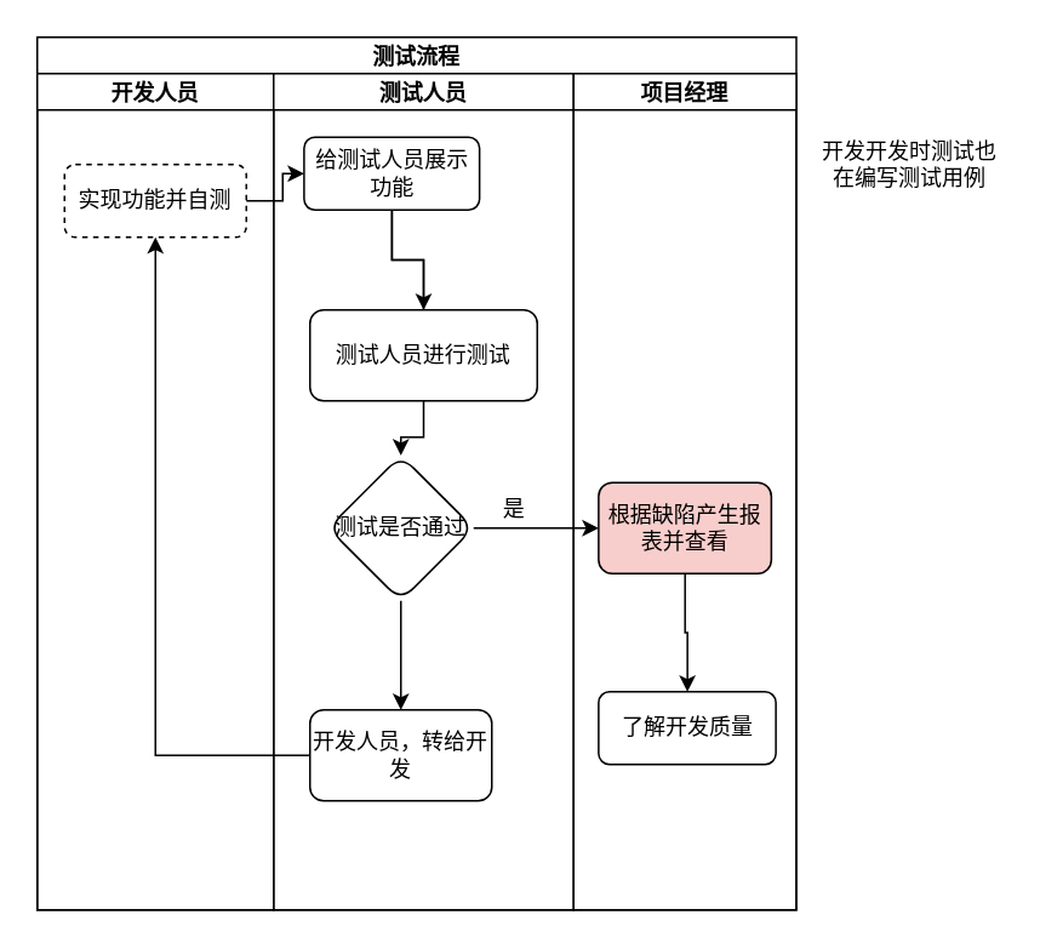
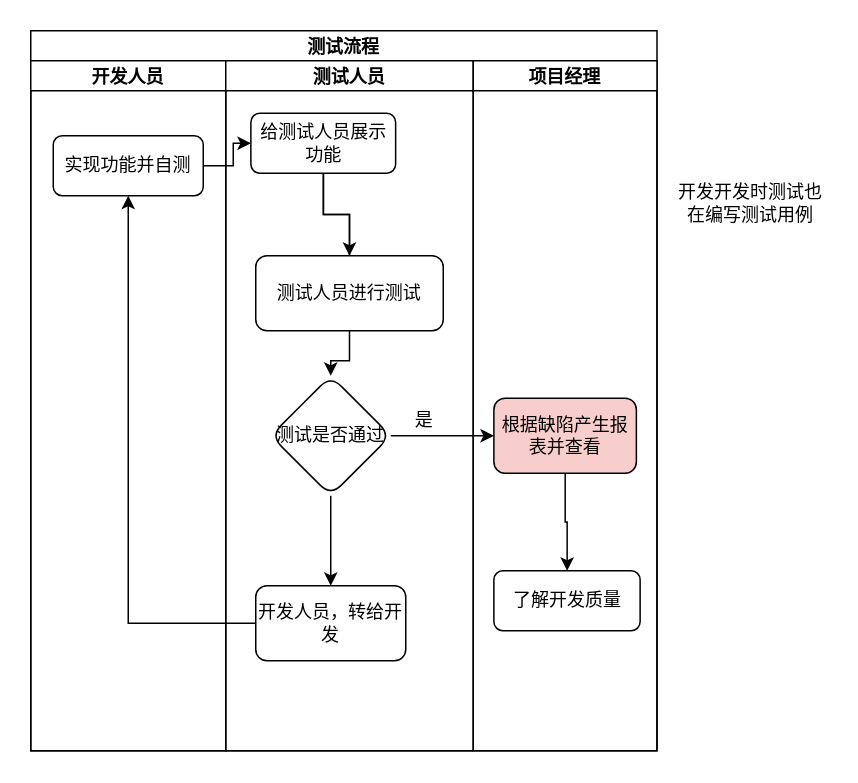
  <mxCell id="0" />
  <mxCell id="1" parent="0" />
  <mxCell id="2" value="测试流程" style="swimlane;childLayout=stackLayout;resizeParent=1;resizeParentMax=0;startSize=20;" parent="1" vertex="1"><mxGeometry x="20" y="20" width="417.5" height="480" as="geometry" /></mxCell>
  <mxCell id="3" value="开发人员" style="swimlane;startSize=20;" parent="2" vertex="1"><mxGeometry y="20" width="130" height="460" as="geometry" /></mxCell>
- <mxCell id="4" value="实现功能并自测" style="rounded=1;whiteSpace=wrap;html=1;dashed=1;" parent="3" vertex="1"><mxGeometry x="15" y="50" width="100" height="40" as="geometry" /></mxCell>
+ <mxCell id="4" value="实现功能并自测" style="rounded=1;whiteSpace=wrap;html=1;" parent="3" vertex="1"><mxGeometry x="15" y="50" width="100" height="40" as="geometry" /></mxCell>
  <mxCell id="5" value="测试人员" style="swimlane;startSize=20;" parent="2" vertex="1"><mxGeometry x="130" y="20" width="165" height="460" as="geometry" /></mxCell>
  <mxCell id="6" value="给测试人员展示功能" style="rounded=1;whiteSpace=wrap;html=1;" parent="5" vertex="1"><mxGeometry x="16.75" y="35" width="96.5" height="40" as="geometry" /></mxCell>
  <mxCell id="7" value="开发人员，转给开发" style="whiteSpace=wrap;html=1;rounded=1;" vertex="1" parent="5"><mxGeometry x="20" y="350" width="100" height="50" as="geometry" /></mxCell>
  <mxCell id="8" value="否" style="text;html=1;strokeColor=none;fillColor=none;align=center;verticalAlign=middle;whiteSpace=wrap;rounded=0;" vertex="1" parent="5"><mxGeometry x="70" y="230" width="40" height="20" as="geometry" /></mxCell>
  <mxCell id="9" value="是" style="text;html=1;strokeColor=none;fillColor=none;align=center;verticalAlign=middle;whiteSpace=wrap;rounded=0;" vertex="1" parent="5"><mxGeometry x="110" y="230" width="45" height="20" as="geometry" /></mxCell>
  <mxCell id="10" value="测试是否通过" style="rhombus;whiteSpace=wrap;html=1;rounded=1;" vertex="1" parent="5"><mxGeometry x="30" y="210" width="80" height="80" as="geometry" /></mxCell>
  <mxCell id="11" value="" style="edgeStyle=orthogonalEdgeStyle;rounded=0;orthogonalLoop=1;jettySize=auto;html=1;" edge="1" parent="5" source="10" target="7"><mxGeometry relative="1" as="geometry" /></mxCell>
  <mxCell id="12" value="测试人员进行测试" style="whiteSpace=wrap;html=1;rounded=1;" vertex="1" parent="5"><mxGeometry x="20" y="130" width="125" height="50" as="geometry" /></mxCell>
  <mxCell id="13" value="" style="edgeStyle=orthogonalEdgeStyle;rounded=0;orthogonalLoop=1;jettySize=auto;html=1;" edge="1" parent="5" source="6" target="12"><mxGeometry relative="1" as="geometry" /></mxCell>
  <mxCell id="14" value="" style="edgeStyle=orthogonalEdgeStyle;rounded=0;orthogonalLoop=1;jettySize=auto;html=1;endArrow=none;" edge="1" parent="5" source="6" target="12"><mxGeometry relative="1" as="geometry"><mxPoint x="70.1" y="90" as="sourcePoint" /><mxPoint x="70" y="150" as="targetPoint" /></mxGeometry></mxCell>
  <mxCell id="15" value="" style="edgeStyle=orthogonalEdgeStyle;rounded=0;orthogonalLoop=1;jettySize=auto;html=1;startArrow=none;" edge="1" parent="5" source="12" target="10"><mxGeometry relative="1" as="geometry" /></mxCell>
  <mxCell id="16" value="" style="edgeStyle=orthogonalEdgeStyle;rounded=0;orthogonalLoop=1;jettySize=auto;html=1;" edge="1" parent="2" source="4" target="6"><mxGeometry relative="1" as="geometry" /></mxCell>
  <mxCell id="17" style="edgeStyle=orthogonalEdgeStyle;rounded=0;orthogonalLoop=1;jettySize=auto;html=1;entryX=0.5;entryY=1;entryDx=0;entryDy=0;" edge="1" parent="2" source="7" target="4"><mxGeometry relative="1" as="geometry" /></mxCell>
  <mxCell id="18" value="" style="edgeStyle=orthogonalEdgeStyle;rounded=0;orthogonalLoop=1;jettySize=auto;html=1;" edge="1" parent="2" source="10" target="21"><mxGeometry relative="1" as="geometry" /></mxCell>
  <mxCell id="19" value="项目经理" style="swimlane;startSize=20;" parent="2" vertex="1"><mxGeometry x="295" y="20" width="122.5" height="460" as="geometry" /></mxCell>
  <mxCell id="20" value="" style="edgeStyle=orthogonalEdgeStyle;rounded=0;orthogonalLoop=1;jettySize=auto;html=1;" edge="1" parent="19" source="21" target="22"><mxGeometry relative="1" as="geometry" /></mxCell>
  <mxCell id="21" value="根据缺陷产生报表并查看" style="whiteSpace=wrap;html=1;rounded=1;fillColor=#f8cecc;" vertex="1" parent="19"><mxGeometry x="13.75" y="225" width="95" height="50" as="geometry" /></mxCell>
  <mxCell id="22" value="了解开发质量" style="whiteSpace=wrap;html=1;rounded=1;" vertex="1" parent="19"><mxGeometry x="13.75" y="340" width="97.5" height="40" as="geometry" /></mxCell>
- <mxCell id="23" value="开发开发时测试也在编写测试用例" style="text;html=1;strokeColor=none;fillColor=none;align=center;verticalAlign=middle;whiteSpace=wrap;rounded=0;" vertex="1" parent="1"><mxGeometry x="450" y="60" width="100" height="60" as="geometry" /></mxCell>
+ <mxCell id="23" value="开发开发时测试也在编写测试用例" style="text;html=1;strokeColor=none;fillColor=none;align=center;verticalAlign=middle;whiteSpace=wrap;rounded=0;" vertex="1" parent="1"><mxGeometry x="450" y="105" width="100" height="60" as="geometry" /></mxCell>
